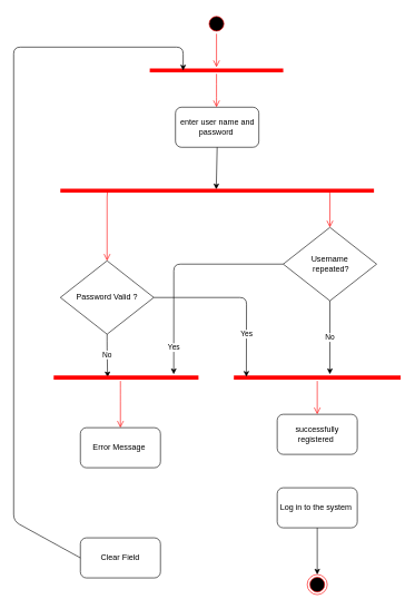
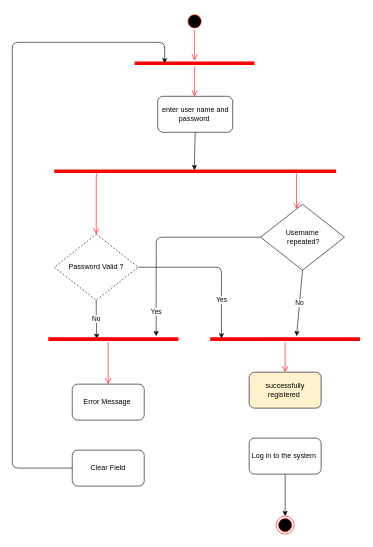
  <mxCell id="0" />
  <mxCell id="1" parent="0" />
  <mxCell id="2" value="enter user name and password&amp;nbsp;" style="rounded=1;whiteSpace=wrap;html=1;" parent="1" vertex="1"><mxGeometry x="262.5" y="160" width="125" height="60" as="geometry" /></mxCell>
- <mxCell id="3" value="Username &lt;br&gt;&amp;nbsp;repeated?" style="rhombus;whiteSpace=wrap;html=1;" parent="1" vertex="1"><mxGeometry x="424" y="340" width="140" height="110" as="geometry" /></mxCell>
+ <mxCell id="3" value="Username &lt;br&gt;&amp;nbsp;repeated?" style="rhombus;whiteSpace=wrap;html=1;" parent="1" vertex="1"><mxGeometry x="434" y="340" width="140" height="110" as="geometry" /></mxCell>
  <mxCell id="4" value="" style="endArrow=classic;html=1;entryX=0.497;entryY=0.309;entryDx=0;entryDy=0;exitX=0.5;exitY=1;exitDx=0;exitDy=0;entryPerimeter=0;" parent="1" source="2" target="19" edge="1"><mxGeometry width="50" height="50" relative="1" as="geometry"><mxPoint x="320" y="230" as="sourcePoint" /><mxPoint x="310" y="250" as="targetPoint" /><Array as="points" /></mxGeometry></mxCell>
- <mxCell id="5" value="successfully registered&amp;nbsp;" style="rounded=1;whiteSpace=wrap;html=1;" parent="1" vertex="1"><mxGeometry x="415" y="620" width="120" height="60" as="geometry" /></mxCell>
+ <mxCell id="5" value="successfully registered&amp;nbsp;" style="rounded=1;whiteSpace=wrap;html=1;fillColor=#fff2cc;" parent="1" vertex="1"><mxGeometry x="415" y="620" width="120" height="60" as="geometry" /></mxCell>
  <mxCell id="6" value="No" style="endArrow=classic;html=1;exitX=0.5;exitY=1;exitDx=0;exitDy=0;entryX=0.576;entryY=0;entryDx=0;entryDy=0;entryPerimeter=0;" parent="1" source="3" target="16" edge="1"><mxGeometry width="50" height="50" relative="1" as="geometry"><mxPoint x="280" y="450" as="sourcePoint" /><mxPoint x="520" y="583" as="targetPoint" /><Array as="points" /></mxGeometry></mxCell>
  <mxCell id="7" value="Log in to the system&amp;nbsp;" style="rounded=1;whiteSpace=wrap;html=1;" parent="1" vertex="1"><mxGeometry x="415" y="730" width="120" height="60" as="geometry" /></mxCell>
  <mxCell id="8" value="" style="ellipse;html=1;shape=endState;fillColor=#000000;strokeColor=#ff0000;" parent="1" vertex="1"><mxGeometry x="460" y="860" width="30" height="30" as="geometry" /></mxCell>
  <mxCell id="9" value="" style="endArrow=classic;html=1;exitX=0.5;exitY=1;exitDx=0;exitDy=0;entryX=0.5;entryY=0;entryDx=0;entryDy=0;" parent="1" source="7" target="8" edge="1"><mxGeometry width="50" height="50" relative="1" as="geometry"><mxPoint x="280" y="730" as="sourcePoint" /><mxPoint x="330" y="680" as="targetPoint" /></mxGeometry></mxCell>
- <mxCell id="10" value="&lt;span&gt;Password Valid ?&lt;/span&gt;" style="rhombus;whiteSpace=wrap;html=1;" vertex="1" parent="1"><mxGeometry x="90" y="390" width="140" height="110" as="geometry" /></mxCell>
+ <mxCell id="10" value="&lt;span&gt;Password Valid ?&lt;/span&gt;" style="rhombus;whiteSpace=wrap;html=1;dashed=1;" vertex="1" parent="1"><mxGeometry x="90" y="390" width="140" height="110" as="geometry" /></mxCell>
  <mxCell id="11" value="" style="shape=line;html=1;strokeWidth=6;strokeColor=#ff0000;" vertex="1" parent="1"><mxGeometry x="224" y="100" width="200" height="10" as="geometry" /></mxCell>
  <mxCell id="12" value="" style="edgeStyle=orthogonalEdgeStyle;html=1;verticalAlign=bottom;endArrow=open;endSize=8;strokeColor=#ff0000;" edge="1" source="11" parent="1"><mxGeometry relative="1" as="geometry"><mxPoint x="324" y="160" as="targetPoint" /></mxGeometry></mxCell>
  <mxCell id="13" value="" style="ellipse;html=1;shape=startState;fillColor=#000000;strokeColor=#ff0000;" vertex="1" parent="1"><mxGeometry x="309" y="20" width="30" height="30" as="geometry" /></mxCell>
  <mxCell id="14" value="" style="edgeStyle=orthogonalEdgeStyle;html=1;verticalAlign=bottom;endArrow=open;endSize=8;strokeColor=#ff0000;" edge="1" source="13" parent="1" target="11"><mxGeometry relative="1" as="geometry"><mxPoint x="325" y="80" as="targetPoint" /></mxGeometry></mxCell>
  <mxCell id="15" value="No" style="endArrow=classic;html=1;exitX=0.5;exitY=1;exitDx=0;exitDy=0;entryX=0.372;entryY=0.455;entryDx=0;entryDy=0;entryPerimeter=0;" edge="1" parent="1" source="10" target="22"><mxGeometry x="-0.044" width="50" height="50" relative="1" as="geometry"><mxPoint x="334" y="400" as="sourcePoint" /><mxPoint x="110" y="60" as="targetPoint" /><Array as="points"><mxPoint x="160" y="520" /></Array><mxPoint as="offset" /></mxGeometry></mxCell>
  <mxCell id="16" value="" style="shape=line;html=1;strokeWidth=6;strokeColor=#ff0000;" vertex="1" parent="1"><mxGeometry x="350" y="560" width="250" height="10" as="geometry" /></mxCell>
  <mxCell id="17" value="" style="edgeStyle=orthogonalEdgeStyle;html=1;verticalAlign=bottom;endArrow=open;endSize=8;strokeColor=#ff0000;entryX=0.5;entryY=0;entryDx=0;entryDy=0;" edge="1" source="16" parent="1" target="5"><mxGeometry relative="1" as="geometry"><mxPoint x="315" y="570" as="targetPoint" /></mxGeometry></mxCell>
  <mxCell id="18" value="Yes" style="endArrow=classic;html=1;exitX=1;exitY=0.5;exitDx=0;exitDy=0;entryX=0.075;entryY=0.382;entryDx=0;entryDy=0;entryPerimeter=0;" edge="1" parent="1" source="10" target="16"><mxGeometry x="0.505" width="50" height="50" relative="1" as="geometry"><mxPoint x="530" y="530" as="sourcePoint" /><mxPoint x="530" y="593" as="targetPoint" /><Array as="points"><mxPoint x="369" y="445" /></Array><mxPoint as="offset" /></mxGeometry></mxCell>
  <mxCell id="19" value="" style="shape=line;html=1;strokeWidth=6;strokeColor=#ff0000;" vertex="1" parent="1"><mxGeometry x="90" y="280" width="470" height="10" as="geometry" /></mxCell>
  <mxCell id="20" value="" style="edgeStyle=orthogonalEdgeStyle;html=1;verticalAlign=bottom;endArrow=open;endSize=8;strokeColor=#ff0000;exitX=0.158;exitY=0.455;exitDx=0;exitDy=0;exitPerimeter=0;" edge="1" source="19" parent="1" target="10"><mxGeometry relative="1" as="geometry"><mxPoint x="325" y="360" as="targetPoint" /><Array as="points"><mxPoint x="160" y="285" /></Array></mxGeometry></mxCell>
  <mxCell id="21" value="" style="edgeStyle=orthogonalEdgeStyle;html=1;verticalAlign=bottom;endArrow=open;endSize=8;strokeColor=#ff0000;exitX=0.855;exitY=0.455;exitDx=0;exitDy=0;exitPerimeter=0;" edge="1" parent="1" source="19" target="3"><mxGeometry relative="1" as="geometry"><mxPoint x="170" y="380" as="targetPoint" /><mxPoint x="174.26" y="294.55" as="sourcePoint" /><Array as="points"><mxPoint x="494" y="285" /></Array></mxGeometry></mxCell>
  <mxCell id="22" value="" style="shape=line;html=1;strokeWidth=6;strokeColor=#ff0000;" vertex="1" parent="1"><mxGeometry x="80" y="560" width="217" height="10" as="geometry" /></mxCell>
  <mxCell id="23" value="" style="edgeStyle=orthogonalEdgeStyle;html=1;verticalAlign=bottom;endArrow=open;endSize=8;strokeColor=#ff0000;" edge="1" source="22" parent="1"><mxGeometry relative="1" as="geometry"><mxPoint x="180" y="640" as="targetPoint" /><Array as="points"><mxPoint x="180" y="590" /><mxPoint x="180" y="590" /></Array></mxGeometry></mxCell>
  <mxCell id="24" value="Yes" style="endArrow=classic;html=1;exitX=0;exitY=0.5;exitDx=0;exitDy=0;entryX=0.829;entryY=0;entryDx=0;entryDy=0;entryPerimeter=0;" edge="1" parent="1" source="3" target="22"><mxGeometry x="0.757" width="50" height="50" relative="1" as="geometry"><mxPoint x="240" y="380" as="sourcePoint" /><mxPoint x="290" y="330" as="targetPoint" /><Array as="points"><mxPoint x="260" y="395" /></Array><mxPoint as="offset" /></mxGeometry></mxCell>
  <mxCell id="25" value="Error Message&amp;nbsp;" style="rounded=1;whiteSpace=wrap;html=1;" vertex="1" parent="1"><mxGeometry x="120" y="640" width="120" height="60" as="geometry" /></mxCell>
- <mxCell id="26" value="Clear Field" style="rounded=1;whiteSpace=wrap;html=1;" vertex="1" parent="1"><mxGeometry x="120" y="805" width="120" height="60" as="geometry" /></mxCell>
+ <mxCell id="26" value="Clear Field" style="rounded=1;whiteSpace=wrap;html=1;" vertex="1" parent="1"><mxGeometry x="120" y="750" width="120" height="60" as="geometry" /></mxCell>
  <mxCell id="27" value="" style="endArrow=classic;html=1;exitX=0;exitY=0.5;exitDx=0;exitDy=0;entryX=0.25;entryY=0.5;entryDx=0;entryDy=0;entryPerimeter=0;" edge="1" parent="1" source="26" target="11"><mxGeometry width="50" height="50" relative="1" as="geometry"><mxPoint x="30" y="830" as="sourcePoint" /><mxPoint x="140" y="60" as="targetPoint" /><Array as="points"><mxPoint x="20" y="780" /><mxPoint x="20" y="70" /><mxPoint x="274" y="70" /></Array></mxGeometry></mxCell>
